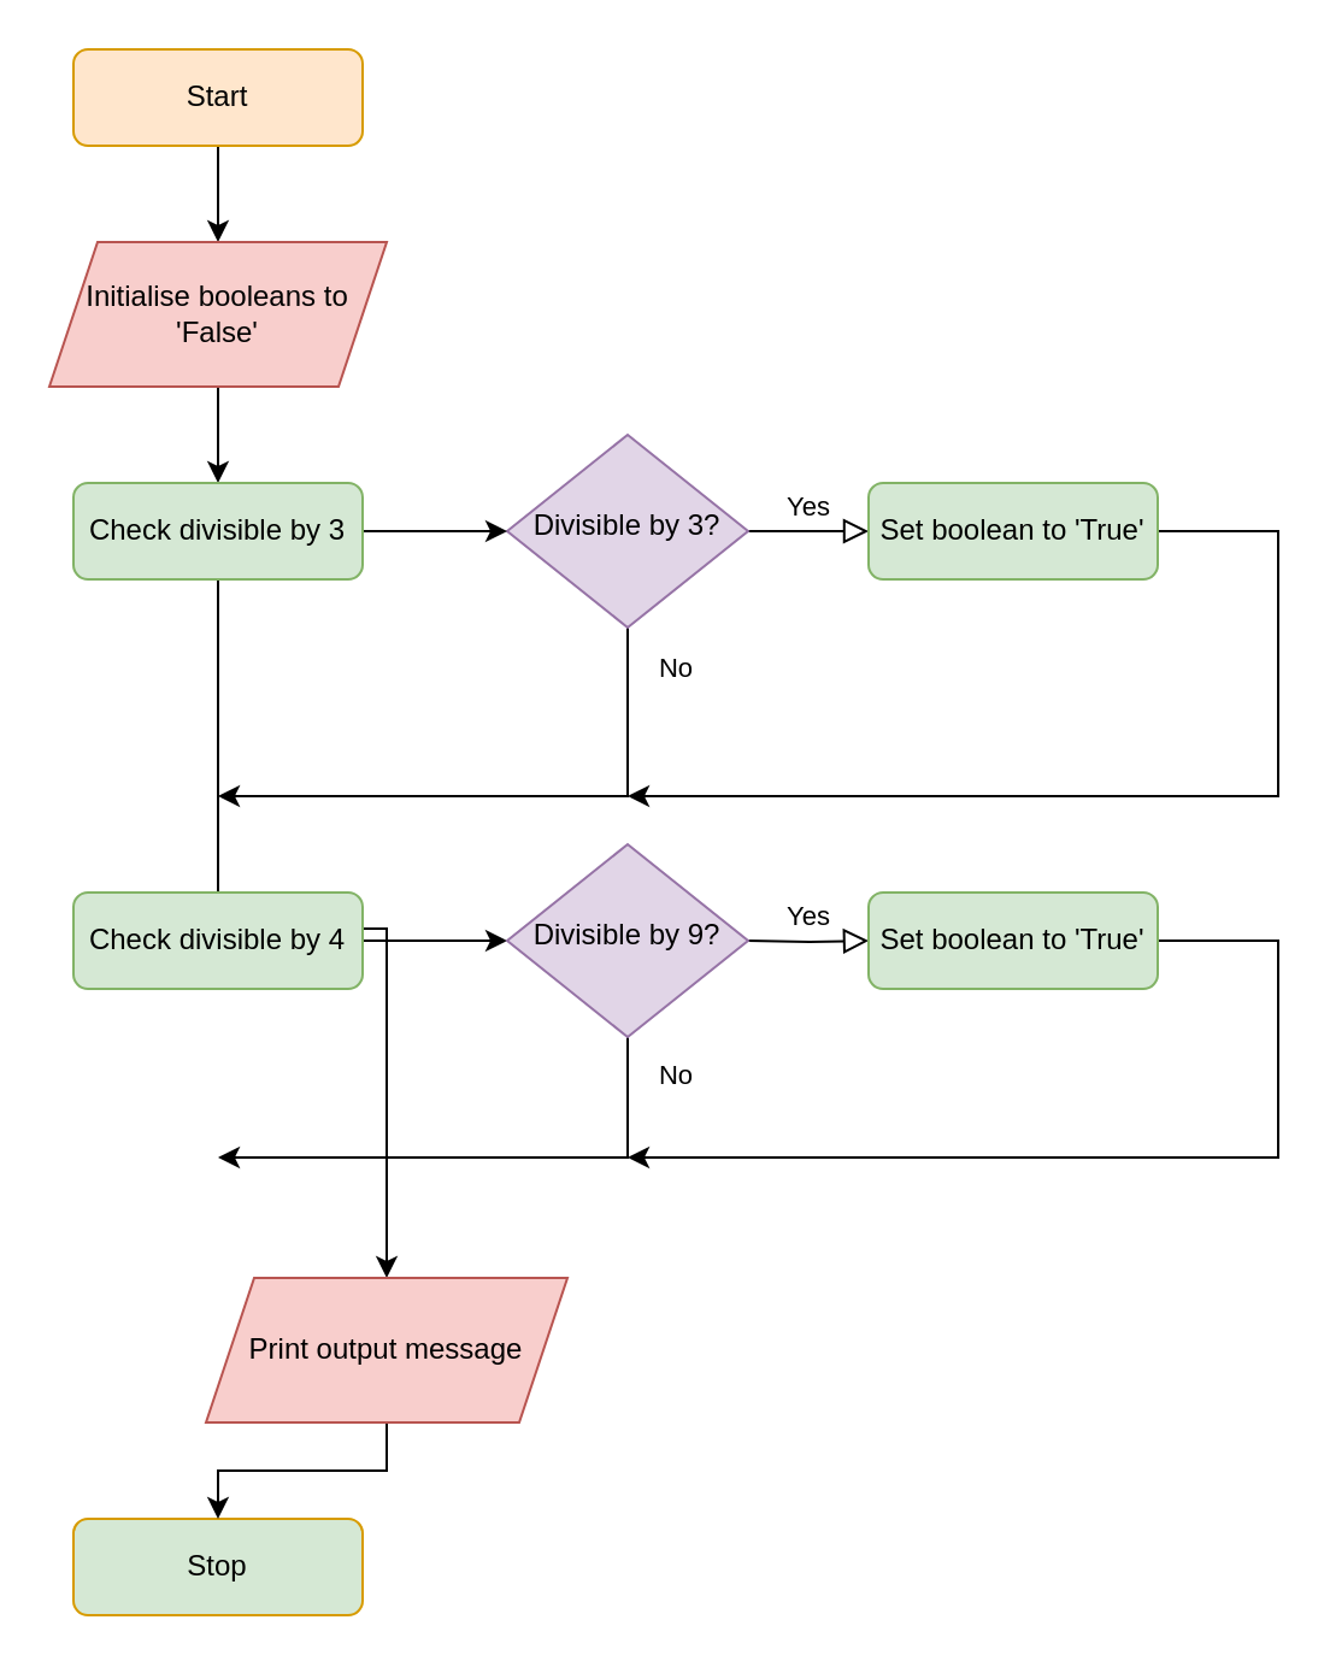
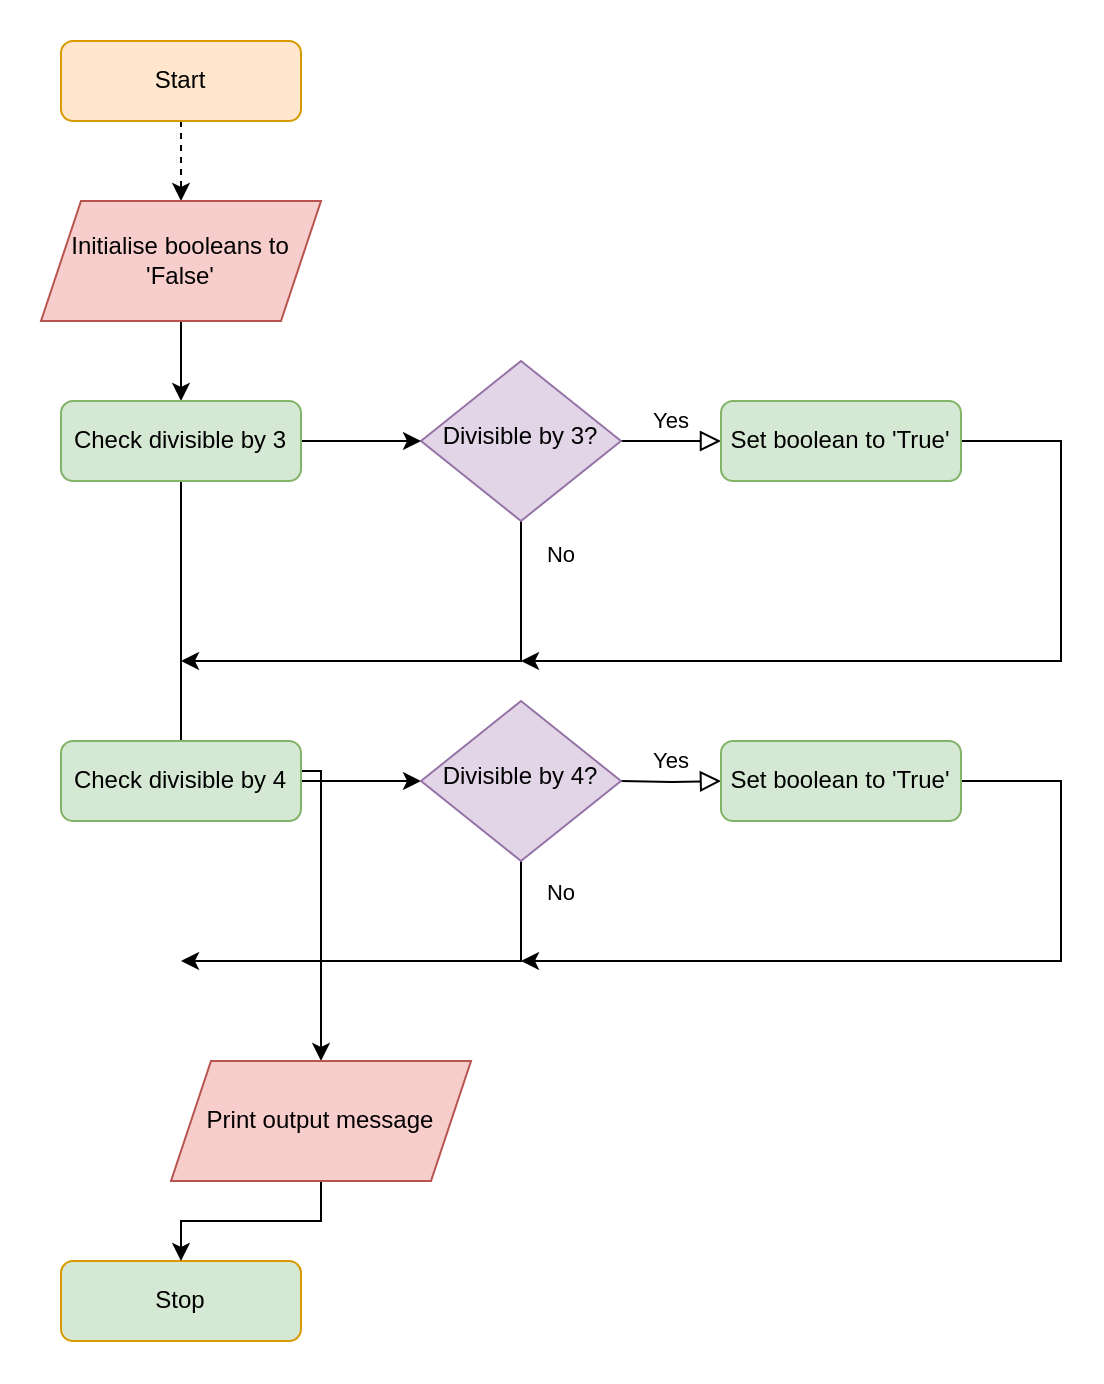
  <mxCell id="0" />
  <mxCell id="1" parent="0" />
- <mxCell id="2" style="edgeStyle=orthogonalEdgeStyle;rounded=0;orthogonalLoop=1;jettySize=auto;html=1;exitX=0.5;exitY=1;exitDx=0;exitDy=0;entryX=0.5;entryY=0;entryDx=0;entryDy=0;" parent="1" source="3" target="11" edge="1"><mxGeometry relative="1" as="geometry" /></mxCell>
+ <mxCell id="2" style="edgeStyle=orthogonalEdgeStyle;rounded=0;orthogonalLoop=1;jettySize=auto;html=1;exitX=0.5;exitY=1;exitDx=0;exitDy=0;entryX=0.5;entryY=0;entryDx=0;entryDy=0;dashed=1;" parent="1" source="3" target="11" edge="1"><mxGeometry relative="1" as="geometry" /></mxCell>
  <mxCell id="3" value="Start" style="rounded=1;whiteSpace=wrap;html=1;fontSize=12;glass=0;strokeWidth=1;shadow=0;fillColor=#ffe6cc;strokeColor=#d79b00;" parent="1" vertex="1"><mxGeometry x="30" y="20" width="120" height="40" as="geometry" /></mxCell>
  <mxCell id="4" value="Yes" style="edgeStyle=orthogonalEdgeStyle;rounded=0;html=1;jettySize=auto;orthogonalLoop=1;fontSize=11;endArrow=block;endFill=0;endSize=8;strokeWidth=1;shadow=0;labelBackgroundColor=none;" parent="1" source="6" target="8" edge="1"><mxGeometry y="10" relative="1" as="geometry"><mxPoint as="offset" /></mxGeometry></mxCell>
  <mxCell id="5" value="No" style="edgeStyle=orthogonalEdgeStyle;rounded=0;orthogonalLoop=1;jettySize=auto;html=1;" edge="1" parent="1" source="6"><mxGeometry x="-0.857" y="20" relative="1" as="geometry"><mxPoint x="90" y="330" as="targetPoint" /><Array as="points"><mxPoint x="260" y="330" /></Array><mxPoint as="offset" /></mxGeometry></mxCell>
  <mxCell id="6" value="Divisible by 3?" style="rhombus;whiteSpace=wrap;html=1;shadow=0;fontFamily=Helvetica;fontSize=12;align=center;strokeWidth=1;spacing=6;spacingTop=-4;fillColor=#e1d5e7;strokeColor=#9673a6;" parent="1" vertex="1"><mxGeometry x="210" y="180" width="100" height="80" as="geometry" /></mxCell>
  <mxCell id="7" style="edgeStyle=orthogonalEdgeStyle;rounded=0;orthogonalLoop=1;jettySize=auto;html=1;" edge="1" parent="1" source="8"><mxGeometry relative="1" as="geometry"><mxPoint x="260" y="330" as="targetPoint" /><Array as="points"><mxPoint x="530" y="220" /><mxPoint x="530" y="330" /><mxPoint x="260" y="330" /></Array></mxGeometry></mxCell>
  <mxCell id="8" value="Set boolean to 'True'" style="rounded=1;whiteSpace=wrap;html=1;fontSize=12;glass=0;strokeWidth=1;shadow=0;fillColor=#d5e8d4;strokeColor=#82b366;" parent="1" vertex="1"><mxGeometry x="360" y="200" width="120" height="40" as="geometry" /></mxCell>
  <mxCell id="9" value="Stop" style="rounded=1;whiteSpace=wrap;html=1;fontSize=12;glass=0;strokeWidth=1;shadow=0;fillColor=#d5e8d4;strokeColor=#d79b00;" parent="1" vertex="1"><mxGeometry x="30" y="630" width="120" height="40" as="geometry" /></mxCell>
  <mxCell id="10" style="edgeStyle=orthogonalEdgeStyle;rounded=0;orthogonalLoop=1;jettySize=auto;html=1;entryX=0.5;entryY=0;entryDx=0;entryDy=0;" parent="1" source="11" target="14" edge="1"><mxGeometry relative="1" as="geometry" /></mxCell>
  <mxCell id="11" value="Initialise booleans to 'False'" style="shape=parallelogram;perimeter=parallelogramPerimeter;whiteSpace=wrap;html=1;fixedSize=1;fillColor=#f8cecc;strokeColor=#b85450;" parent="1" vertex="1"><mxGeometry x="20" y="100" width="140" height="60" as="geometry" /></mxCell>
  <mxCell id="12" style="edgeStyle=orthogonalEdgeStyle;rounded=0;orthogonalLoop=1;jettySize=auto;html=1;entryX=0;entryY=0.5;entryDx=0;entryDy=0;" parent="1" source="14" target="6" edge="1"><mxGeometry relative="1" as="geometry" /></mxCell>
  <mxCell id="13" style="edgeStyle=orthogonalEdgeStyle;rounded=0;orthogonalLoop=1;jettySize=auto;html=1;entryX=0.5;entryY=0;entryDx=0;entryDy=0;" parent="1" source="14" target="16" edge="1"><mxGeometry relative="1" as="geometry"><mxPoint x="90" y="480" as="targetPoint" /></mxGeometry></mxCell>
  <mxCell id="14" value="Check divisible by 3" style="rounded=1;whiteSpace=wrap;html=1;fontSize=12;glass=0;strokeWidth=1;shadow=0;fillColor=#d5e8d4;strokeColor=#82b366;" parent="1" vertex="1"><mxGeometry x="30" y="200" width="120" height="40" as="geometry" /></mxCell>
  <mxCell id="15" style="edgeStyle=orthogonalEdgeStyle;rounded=0;orthogonalLoop=1;jettySize=auto;html=1;entryX=0.5;entryY=0;entryDx=0;entryDy=0;" parent="1" source="16" target="9" edge="1"><mxGeometry relative="1" as="geometry" /></mxCell>
  <mxCell id="16" value="Print output message" style="shape=parallelogram;perimeter=parallelogramPerimeter;whiteSpace=wrap;html=1;fixedSize=1;fillColor=#f8cecc;strokeColor=#b85450;" parent="1" vertex="1"><mxGeometry x="85" y="530" width="150" height="60" as="geometry" /></mxCell>
  <mxCell id="17" value="Yes" style="edgeStyle=orthogonalEdgeStyle;rounded=0;html=1;jettySize=auto;orthogonalLoop=1;fontSize=11;endArrow=block;endFill=0;endSize=8;strokeWidth=1;shadow=0;labelBackgroundColor=none;" edge="1" parent="1" target="20"><mxGeometry y="10" relative="1" as="geometry"><mxPoint as="offset" /><mxPoint x="310" y="390" as="sourcePoint" /></mxGeometry></mxCell>
  <mxCell id="18" value="No" style="edgeStyle=orthogonalEdgeStyle;rounded=0;orthogonalLoop=1;jettySize=auto;html=1;" edge="1" parent="1"><mxGeometry x="-0.857" y="20" relative="1" as="geometry"><mxPoint x="90" y="480" as="targetPoint" /><mxPoint x="260" y="430" as="sourcePoint" /><Array as="points"><mxPoint x="260" y="480" /></Array><mxPoint as="offset" /></mxGeometry></mxCell>
  <mxCell id="19" style="edgeStyle=orthogonalEdgeStyle;rounded=0;orthogonalLoop=1;jettySize=auto;html=1;" edge="1" parent="1" source="20"><mxGeometry relative="1" as="geometry"><mxPoint x="260" y="480" as="targetPoint" /><Array as="points"><mxPoint x="530" y="390" /><mxPoint x="530" y="480" /><mxPoint x="260" y="480" /></Array></mxGeometry></mxCell>
  <mxCell id="20" value="Set boolean to 'True'" style="rounded=1;whiteSpace=wrap;html=1;fontSize=12;glass=0;strokeWidth=1;shadow=0;fillColor=#d5e8d4;strokeColor=#82b366;" vertex="1" parent="1"><mxGeometry x="360" y="370" width="120" height="40" as="geometry" /></mxCell>
  <mxCell id="21" style="edgeStyle=orthogonalEdgeStyle;rounded=0;orthogonalLoop=1;jettySize=auto;html=1;entryX=0;entryY=0.5;entryDx=0;entryDy=0;" edge="1" parent="1" source="22"><mxGeometry relative="1" as="geometry"><mxPoint x="210" y="390" as="targetPoint" /></mxGeometry></mxCell>
  <mxCell id="22" value="Check divisible by 4" style="rounded=1;whiteSpace=wrap;html=1;fontSize=12;glass=0;strokeWidth=1;shadow=0;fillColor=#d5e8d4;strokeColor=#82b366;" vertex="1" parent="1"><mxGeometry x="30" y="370" width="120" height="40" as="geometry" /></mxCell>
- <mxCell id="23" value="Divisible by 9?" style="rhombus;whiteSpace=wrap;html=1;shadow=0;fontFamily=Helvetica;fontSize=12;align=center;strokeWidth=1;spacing=6;spacingTop=-4;fillColor=#e1d5e7;strokeColor=#9673a6;" vertex="1" parent="1"><mxGeometry x="210" y="350" width="100" height="80" as="geometry" /></mxCell>
+ <mxCell id="23" value="Divisible by 4?" style="rhombus;whiteSpace=wrap;html=1;shadow=0;fontFamily=Helvetica;fontSize=12;align=center;strokeWidth=1;spacing=6;spacingTop=-4;fillColor=#e1d5e7;strokeColor=#9673a6;" vertex="1" parent="1"><mxGeometry x="210" y="350" width="100" height="80" as="geometry" /></mxCell>
